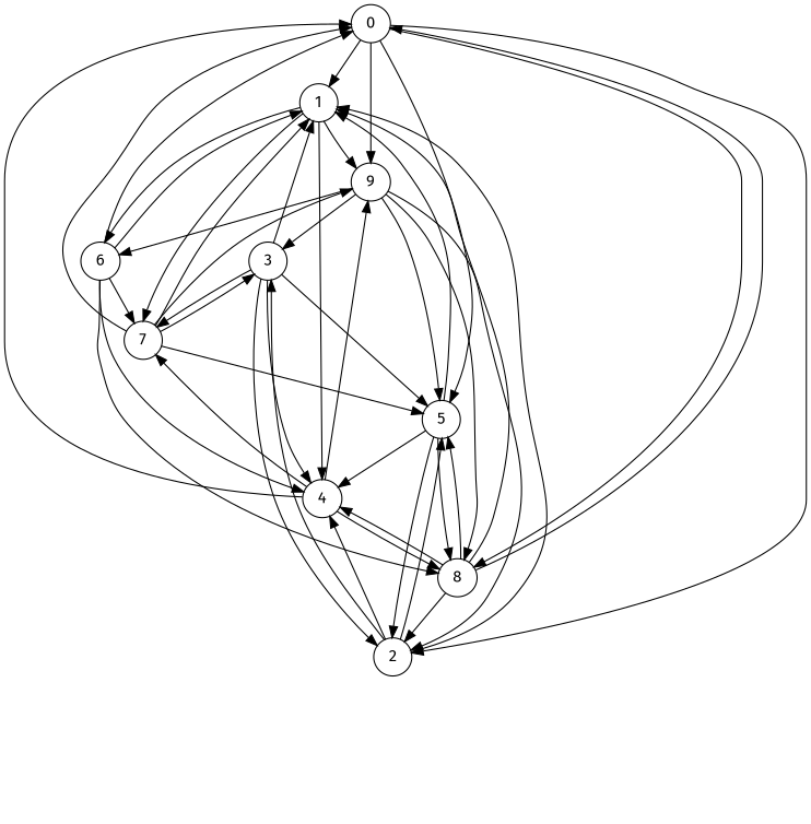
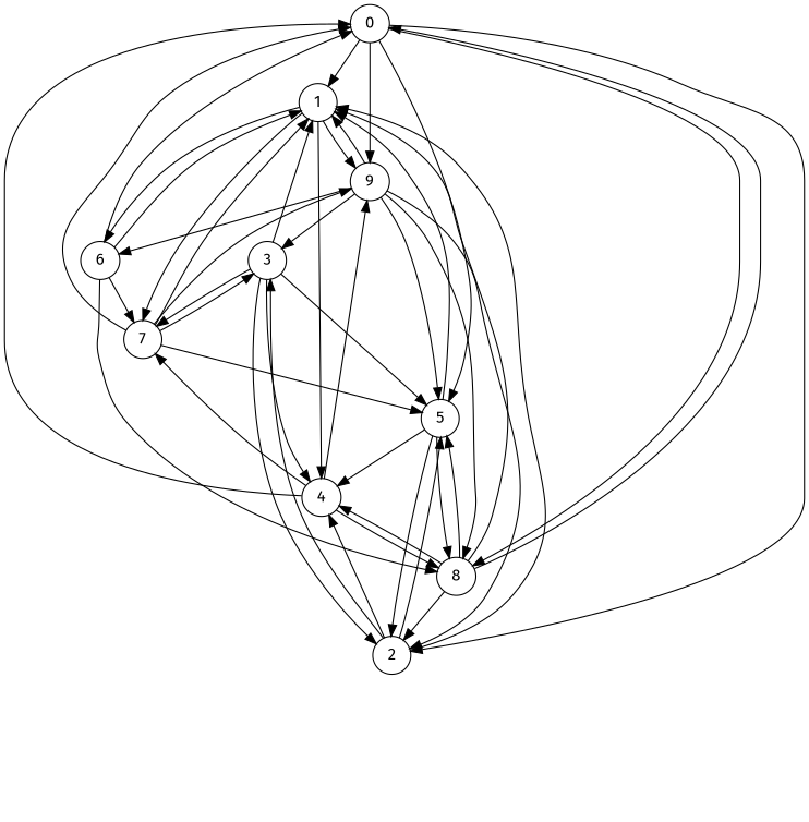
  digraph {
    fontname="Fira Sans"
    fontsize=24
    label="\n \n"
    splines=true
    node [fontname="Fira Sans" shape=ellipse]
    edge [fontname="Fira Sans"]
    n1 [height=0.3 label=0 width=0.3]
    n2 [height=0.3 label=1 width=0.3]
    n3 [height=0.3 label=2 width=0.3]
    n4 [height=0.3 label=5 width=0.3]
    n5 [height=0.3 label=8 width=0.3]
    n6 [height=0.3 label=9 width=0.3]
    n7 [height=0.3 label=4 width=0.3]
    n8 [height=0.3 label=7 width=0.3]
    n9 [height=0.3 label=6 width=0.3]
    n10 [height=0.3 label=3 width=0.3]
    n1 -> n2
    n1 -> n3
    n1 -> n4
    n1 -> n5
    n1 -> n6
    n2 -> n6
    n2 -> n7
    n2 -> n8
    n2 -> n9
    n3 -> n2
    n3 -> n4
    n3 -> n7
    n3 -> n10
    n4 -> n2
    n4 -> n3
    n4 -> n5
    n4 -> n7
    n5 -> n1
    n5 -> n2
    n5 -> n3
    n5 -> n4
    n5 -> n7
+   n6 -> n2
    n6 -> n3
    n6 -> n4
    n6 -> n5
    n6 -> n9
    n6 -> n10
    n7 -> n1
    n7 -> n5
    n7 -> n6
    n7 -> n8
    n8 -> n1
    n8 -> n2
    n8 -> n4
    n8 -> n6
    n8 -> n10
    n9 -> n1
    n9 -> n2
    n9 -> n5
-   n9 -> n7
    n9 -> n8
    n10 -> n2
    n10 -> n3
    n10 -> n4
    n10 -> n7
    n10 -> n8
  }
